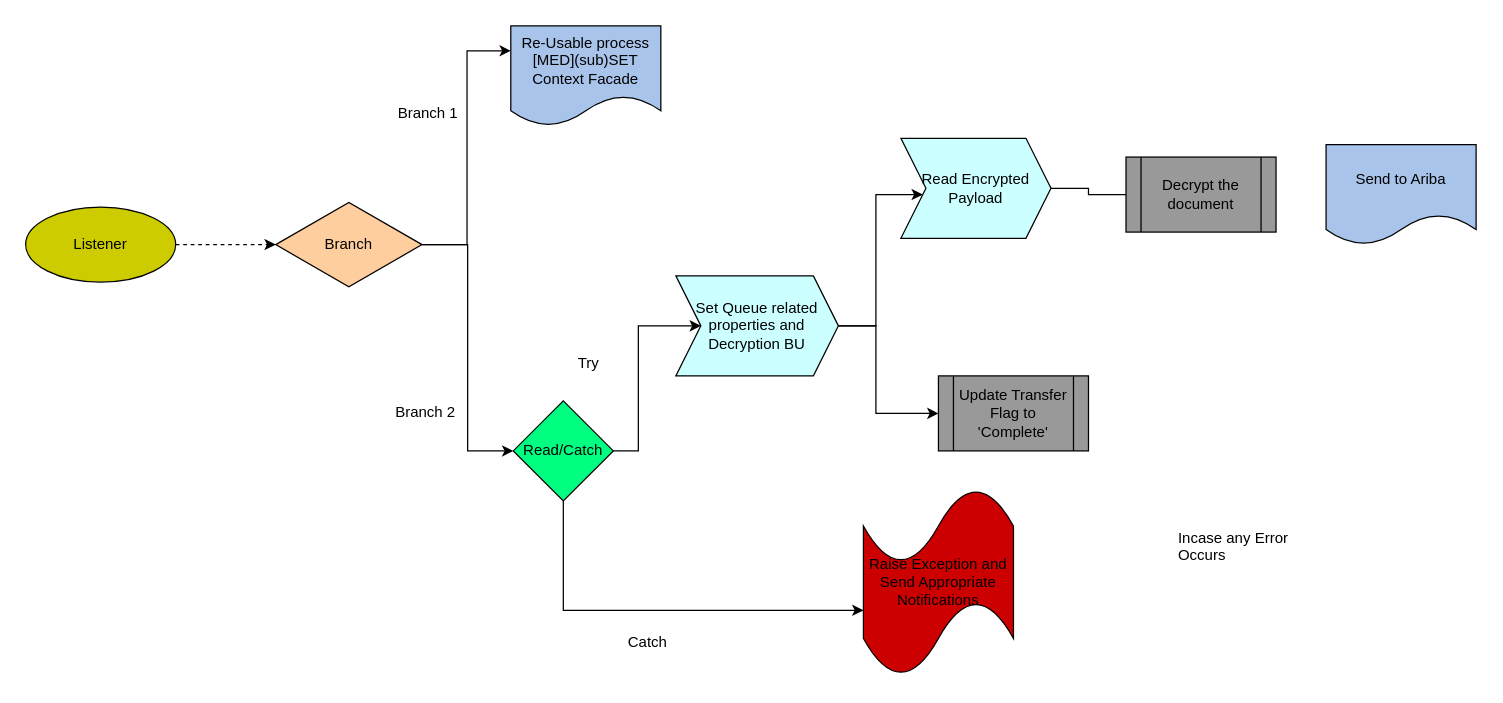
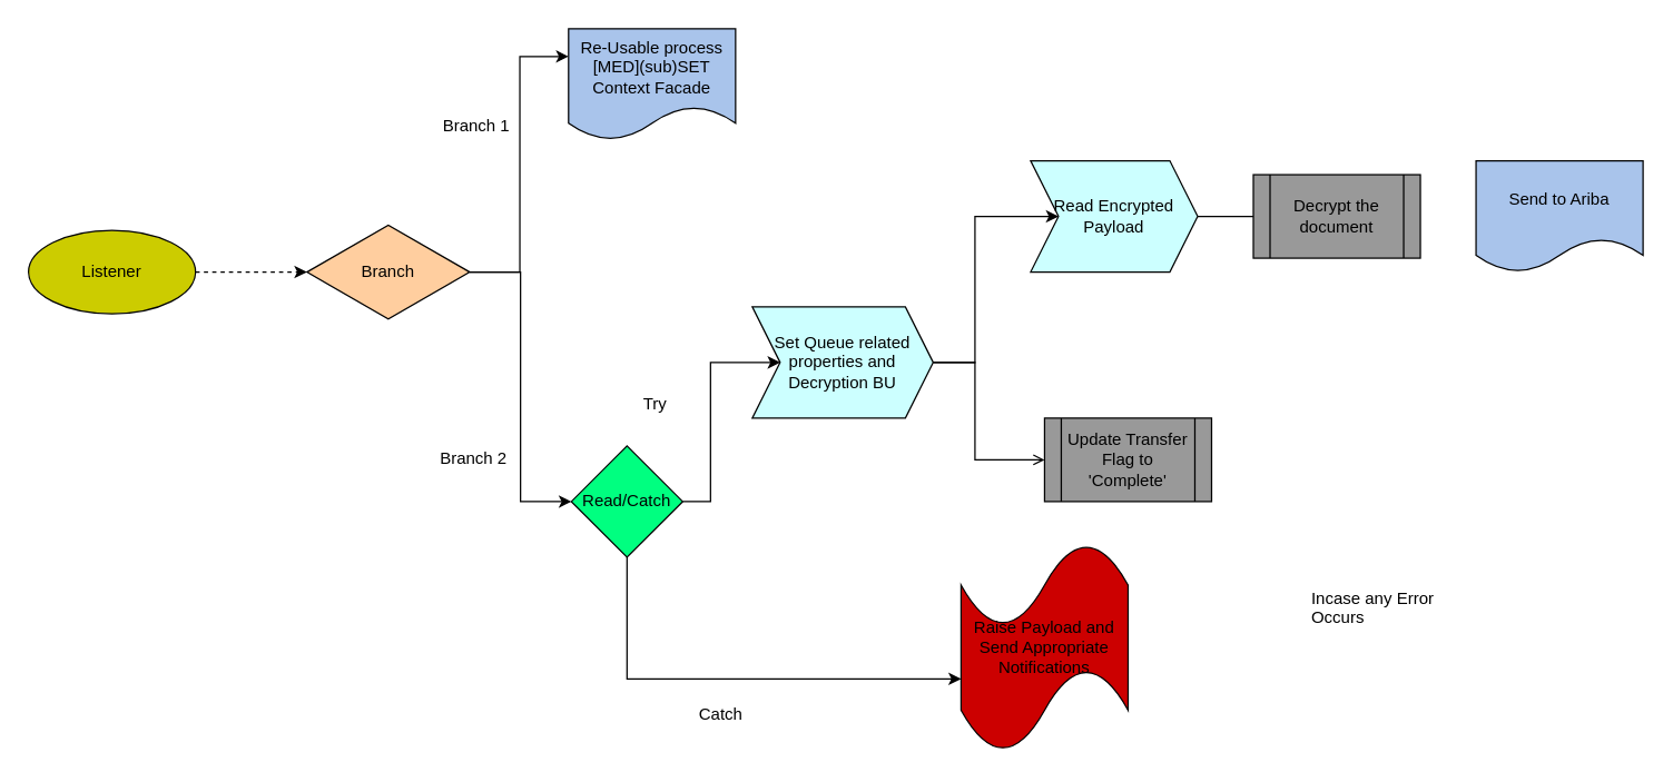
  <mxCell id="0" />
  <mxCell id="1" parent="0" />
  <mxCell id="2" value="" style="edgeStyle=orthogonalEdgeStyle;rounded=0;orthogonalLoop=1;jettySize=auto;html=1;dashed=1;" parent="1" source="3" target="6" edge="1"><mxGeometry relative="1" as="geometry" /></mxCell>
  <mxCell id="3" value="Listener" style="ellipse;whiteSpace=wrap;html=1;fillColor=#CCCC00;" parent="1" vertex="1"><mxGeometry x="20" y="165" width="120" height="60" as="geometry" /></mxCell>
  <mxCell id="4" style="edgeStyle=orthogonalEdgeStyle;rounded=0;orthogonalLoop=1;jettySize=auto;html=1;entryX=0;entryY=0.25;entryDx=0;entryDy=0;" parent="1" source="6" target="7" edge="1"><mxGeometry relative="1" as="geometry"><Array as="points"><mxPoint x="373" y="195" /><mxPoint x="373" y="40" /></Array></mxGeometry></mxCell>
  <mxCell id="5" style="edgeStyle=orthogonalEdgeStyle;rounded=0;orthogonalLoop=1;jettySize=auto;html=1;entryX=0;entryY=0.5;entryDx=0;entryDy=0;" parent="1" source="6" target="11" edge="1"><mxGeometry relative="1" as="geometry" /></mxCell>
  <mxCell id="6" value="Branch" style="html=1;whiteSpace=wrap;aspect=fixed;shape=isoRectangle;fillColor=#FFCE9F;" parent="1" vertex="1"><mxGeometry x="220" y="160" width="117" height="70" as="geometry" /></mxCell>
  <mxCell id="7" value="Re-Usable process&lt;br&gt;[MED](sub)SET&lt;br&gt;Context Facade&lt;br&gt;" style="shape=document;whiteSpace=wrap;html=1;boundedLbl=1;fillColor=#A9C4EB;" parent="1" vertex="1"><mxGeometry x="408" y="20" width="120" height="80" as="geometry" /></mxCell>
  <mxCell id="8" value="Branch 1" style="text;html=1;resizable=0;points=[];autosize=1;align=left;verticalAlign=top;spacingTop=-4;" parent="1" vertex="1"><mxGeometry x="316" y="80" width="60" height="20" as="geometry" /></mxCell>
  <mxCell id="9" style="edgeStyle=orthogonalEdgeStyle;rounded=0;orthogonalLoop=1;jettySize=auto;html=1;entryX=0;entryY=0.65;entryDx=0;entryDy=0;entryPerimeter=0;" parent="1" source="11" target="14" edge="1"><mxGeometry relative="1" as="geometry"><Array as="points"><mxPoint x="450" y="488" /></Array></mxGeometry></mxCell>
  <mxCell id="10" style="edgeStyle=orthogonalEdgeStyle;rounded=0;orthogonalLoop=1;jettySize=auto;html=1;" edge="1" parent="1" source="11" target="19"><mxGeometry relative="1" as="geometry"><Array as="points"><mxPoint x="510" y="360" /><mxPoint x="510" y="260" /></Array></mxGeometry></mxCell>
  <mxCell id="11" value="Read/Catch" style="rhombus;whiteSpace=wrap;html=1;strokeColor=#000000;fillColor=#00FF80;" parent="1" vertex="1"><mxGeometry x="410" y="320" width="80" height="80" as="geometry" /></mxCell>
  <mxCell id="12" value="Branch 2" style="text;html=1;resizable=0;points=[];autosize=1;align=left;verticalAlign=top;spacingTop=-4;" parent="1" vertex="1"><mxGeometry x="314" y="319" width="60" height="20" as="geometry" /></mxCell>
  <mxCell id="13" value="Try" style="text;html=1;resizable=0;points=[];autosize=1;align=left;verticalAlign=top;spacingTop=-4;" parent="1" vertex="1"><mxGeometry x="460" y="280" width="30" height="20" as="geometry" /></mxCell>
- <mxCell id="14" value="Raise Exception and Send Appropriate Notifications" style="shape=tape;whiteSpace=wrap;html=1;strokeColor=#000000;strokeWidth=1;fillColor=#CC0000;" parent="1" vertex="1"><mxGeometry x="690" y="390" width="120" height="150" as="geometry" /></mxCell>
+ <mxCell id="14" value="Raise Payload and Send Appropriate Notifications" style="shape=tape;whiteSpace=wrap;html=1;strokeColor=#000000;strokeWidth=1;fillColor=#CC0000;" parent="1" vertex="1"><mxGeometry x="690" y="390" width="120" height="150" as="geometry" /></mxCell>
  <mxCell id="15" value="Catch" style="text;html=1;resizable=0;points=[];autosize=1;align=left;verticalAlign=top;spacingTop=-4;" parent="1" vertex="1"><mxGeometry x="500" y="503" width="50" height="20" as="geometry" /></mxCell>
  <mxCell id="16" value="Incase any Error &lt;br&gt;Occurs" style="text;html=1;resizable=0;points=[];autosize=1;align=left;verticalAlign=top;spacingTop=-4;" parent="1" vertex="1"><mxGeometry x="940" y="420" width="110" height="30" as="geometry" /></mxCell>
  <mxCell id="17" style="edgeStyle=orthogonalEdgeStyle;rounded=0;orthogonalLoop=1;jettySize=auto;html=1;" edge="1" parent="1" source="19" target="21"><mxGeometry relative="1" as="geometry"><Array as="points"><mxPoint x="700" y="260" /><mxPoint x="700" y="155" /></Array></mxGeometry></mxCell>
- <mxCell id="18" style="edgeStyle=orthogonalEdgeStyle;rounded=0;orthogonalLoop=1;jettySize=auto;html=1;" edge="1" parent="1" source="19" target="24"><mxGeometry relative="1" as="geometry"><Array as="points"><mxPoint x="700" y="260" /><mxPoint x="700" y="330" /></Array></mxGeometry></mxCell>
+ <mxCell id="18" style="edgeStyle=orthogonalEdgeStyle;rounded=0;orthogonalLoop=1;jettySize=auto;html=1;endArrow=open;" edge="1" parent="1" source="19" target="24"><mxGeometry relative="1" as="geometry"><Array as="points"><mxPoint x="700" y="260" /><mxPoint x="700" y="330" /></Array></mxGeometry></mxCell>
  <mxCell id="19" value="Set Queue related properties and&lt;br&gt;Decryption BU&lt;br&gt;" style="shape=step;perimeter=stepPerimeter;whiteSpace=wrap;html=1;fixedSize=1;fillColor=#CCFFFF;" vertex="1" parent="1"><mxGeometry x="540" y="220" width="130" height="80" as="geometry" /></mxCell>
  <mxCell id="20" value="" style="edgeStyle=orthogonalEdgeStyle;rounded=0;orthogonalLoop=1;jettySize=auto;html=1;endArrow=none;" edge="1" parent="1" source="21" target="22"><mxGeometry relative="1" as="geometry" /></mxCell>
- <mxCell id="21" value="Read Encrypted Payload" style="shape=step;perimeter=stepPerimeter;whiteSpace=wrap;html=1;fixedSize=1;fillColor=#CCFFFF;" vertex="1" parent="1"><mxGeometry x="720" y="110" width="120" height="80" as="geometry" /></mxCell>
+ <mxCell id="21" value="Read Encrypted Payload" style="shape=step;perimeter=stepPerimeter;whiteSpace=wrap;html=1;fixedSize=1;fillColor=#CCFFFF;" vertex="1" parent="1"><mxGeometry x="740" y="115" width="120" height="80" as="geometry" /></mxCell>
  <mxCell id="22" value="Decrypt the document" style="shape=process;whiteSpace=wrap;html=1;backgroundOutline=1;fillColor=#999999;" vertex="1" parent="1"><mxGeometry x="900" y="125" width="120" height="60" as="geometry" /></mxCell>
  <mxCell id="23" value="Send to Ariba" style="shape=document;whiteSpace=wrap;html=1;boundedLbl=1;fillColor=#A9C4EB;" vertex="1" parent="1"><mxGeometry x="1060" y="115" width="120" height="80" as="geometry" /></mxCell>
  <mxCell id="24" value="Update Transfer Flag to 'Complete'" style="shape=process;whiteSpace=wrap;html=1;backgroundOutline=1;fillColor=#999999;" vertex="1" parent="1"><mxGeometry x="750" y="300" width="120" height="60" as="geometry" /></mxCell>
